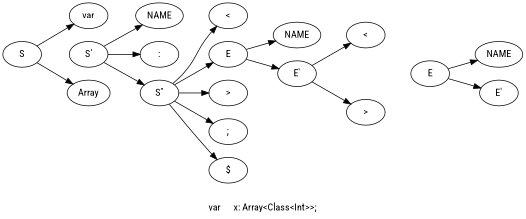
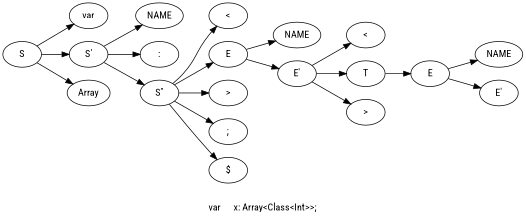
  digraph {
    fontname="Roboto Condensed"
    label="var      x: Array<Class<Int>>;"
    rankdir=LR
    node [fontname="Roboto Condensed"]
    edge [fontname="Roboto Condensed"]
    n1 [label=S]
    n2 [label=var]
    n3 [label="S'"]
    n4 [label=Array]
    n5 [label=NAME]
    n6 [label=":"]
    n7 [label="S''"]
    n8 [label="<"]
    n9 [label=E]
    n10 [label=">"]
    n11 [label=";"]
    n12 [label="$"]
    n13 [label=NAME]
    n14 [label="E'"]
    n15 [label="<"]
+   n16 [label=T]
    n17 [label=">"]
    n18 [label=E]
    n19 [label=NAME]
    n20 [label="E'"]
    n1 -> n2
+   n1 -> n3
    n1 -> n4
    n3 -> n5
    n3 -> n6
    n3 -> n7
    n7 -> n8
    n7 -> n9
    n7 -> n10
    n7 -> n11
    n7 -> n12
    n9 -> n13
    n9 -> n14
    n14 -> n15
+   n14 -> n16
    n14 -> n17
+   n16 -> n18
    n18 -> n19
    n18 -> n20
  }
